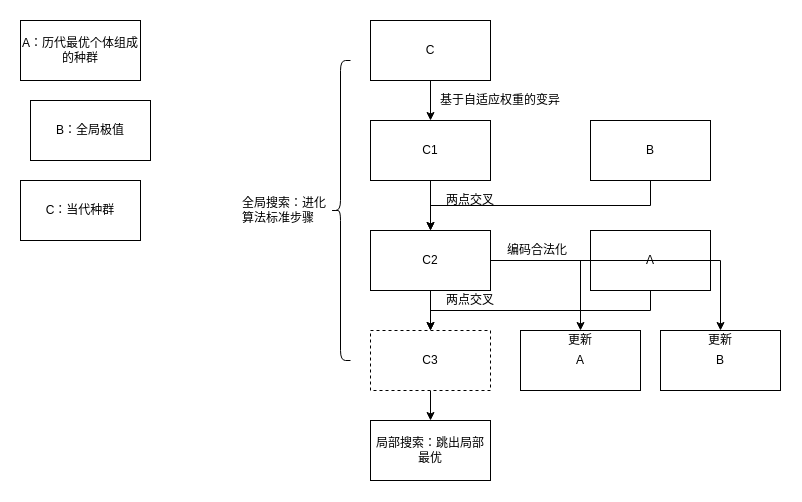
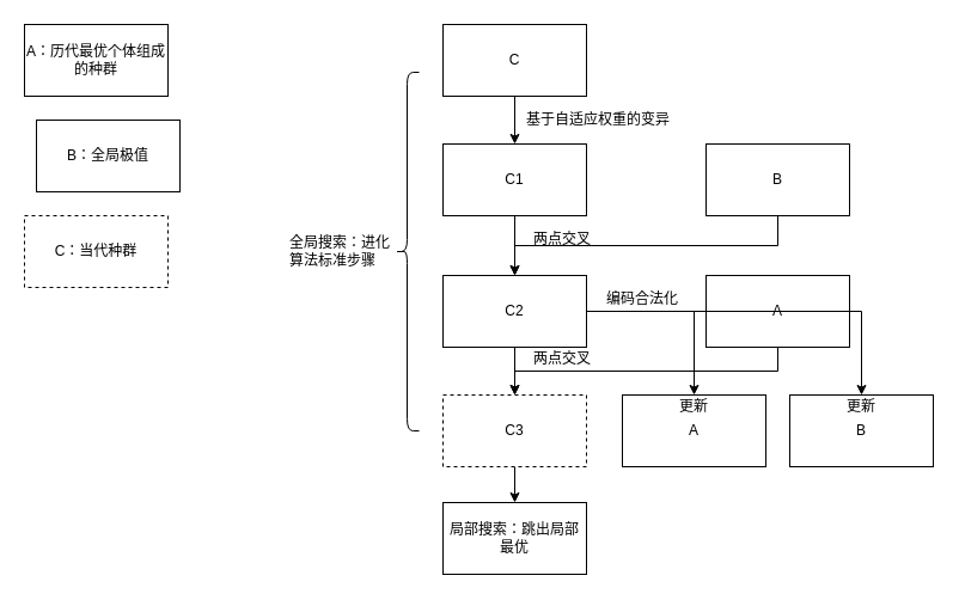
  <mxCell id="0" />
  <mxCell id="1" parent="0" />
  <mxCell id="2" value="A：历代最优个体组成的种群" style="rounded=0;whiteSpace=wrap;html=1;" vertex="1" parent="1"><mxGeometry x="20" y="20" width="120" height="60" as="geometry" /></mxCell>
  <mxCell id="3" value="B：全局极值" style="rounded=0;whiteSpace=wrap;html=1;" vertex="1" parent="1"><mxGeometry x="30" y="100" width="120" height="60" as="geometry" /></mxCell>
- <mxCell id="4" value="C：当代种群" style="rounded=0;whiteSpace=wrap;html=1;" vertex="1" parent="1"><mxGeometry x="20" y="180" width="120" height="60" as="geometry" /></mxCell>
+ <mxCell id="4" value="C：当代种群" style="rounded=0;whiteSpace=wrap;html=1;dashed=1;" vertex="1" parent="1"><mxGeometry x="20" y="180" width="120" height="60" as="geometry" /></mxCell>
  <mxCell id="5" value="" style="edgeStyle=orthogonalEdgeStyle;rounded=0;orthogonalLoop=1;jettySize=auto;html=1;" edge="1" parent="1" source="6" target="11"><mxGeometry relative="1" as="geometry" /></mxCell>
  <mxCell id="6" value="C1" style="rounded=0;whiteSpace=wrap;html=1;" vertex="1" parent="1"><mxGeometry x="370" y="120" width="120" height="60" as="geometry" /></mxCell>
  <mxCell id="7" style="edgeStyle=orthogonalEdgeStyle;rounded=0;orthogonalLoop=1;jettySize=auto;html=1;exitX=0.5;exitY=1;exitDx=0;exitDy=0;entryX=0.5;entryY=0;entryDx=0;entryDy=0;" edge="1" parent="1" source="8" target="11"><mxGeometry relative="1" as="geometry" /></mxCell>
  <mxCell id="8" value="B" style="rounded=0;whiteSpace=wrap;html=1;" vertex="1" parent="1"><mxGeometry x="590" y="120" width="120" height="60" as="geometry" /></mxCell>
  <mxCell id="9" value="" style="edgeStyle=orthogonalEdgeStyle;rounded=0;orthogonalLoop=1;jettySize=auto;html=1;" edge="1" parent="1" source="11" target="17"><mxGeometry relative="1" as="geometry" /></mxCell>
  <mxCell id="10" style="edgeStyle=orthogonalEdgeStyle;rounded=0;orthogonalLoop=1;jettySize=auto;html=1;" edge="1" parent="1" source="11" target="18"><mxGeometry relative="1" as="geometry" /></mxCell>
  <mxCell id="11" value="C2" style="rounded=0;whiteSpace=wrap;html=1;" vertex="1" parent="1"><mxGeometry x="370" y="230" width="120" height="60" as="geometry" /></mxCell>
  <mxCell id="12" style="edgeStyle=orthogonalEdgeStyle;rounded=0;orthogonalLoop=1;jettySize=auto;html=1;entryX=0.5;entryY=0;entryDx=0;entryDy=0;" edge="1" parent="1" source="13" target="17"><mxGeometry relative="1" as="geometry"><Array as="points"><mxPoint x="650" y="310" /><mxPoint x="430" y="310" /></Array></mxGeometry></mxCell>
  <mxCell id="13" value="A" style="rounded=0;whiteSpace=wrap;html=1;" vertex="1" parent="1"><mxGeometry x="590" y="230" width="120" height="60" as="geometry" /></mxCell>
  <mxCell id="14" value="" style="edgeStyle=orthogonalEdgeStyle;rounded=0;orthogonalLoop=1;jettySize=auto;html=1;" edge="1" parent="1" source="15" target="6"><mxGeometry relative="1" as="geometry" /></mxCell>
  <mxCell id="15" value="C" style="rounded=0;whiteSpace=wrap;html=1;" vertex="1" parent="1"><mxGeometry x="370" y="20" width="120" height="60" as="geometry" /></mxCell>
  <mxCell id="16" value="" style="edgeStyle=orthogonalEdgeStyle;rounded=0;orthogonalLoop=1;jettySize=auto;html=1;" edge="1" parent="1" source="17" target="20"><mxGeometry relative="1" as="geometry" /></mxCell>
  <mxCell id="17" value="C3" style="rounded=0;whiteSpace=wrap;html=1;dashed=1;" vertex="1" parent="1"><mxGeometry x="370" y="330" width="120" height="60" as="geometry" /></mxCell>
  <mxCell id="18" value="A" style="rounded=0;whiteSpace=wrap;html=1;" vertex="1" parent="1"><mxGeometry x="520" y="330" width="120" height="60" as="geometry" /></mxCell>
  <mxCell id="19" value="B" style="rounded=0;whiteSpace=wrap;html=1;" vertex="1" parent="1"><mxGeometry x="660" y="330" width="120" height="60" as="geometry" /></mxCell>
  <mxCell id="20" value="局部搜索：跳出局部最优" style="rounded=0;whiteSpace=wrap;html=1;" vertex="1" parent="1"><mxGeometry x="370" y="420" width="120" height="60" as="geometry" /></mxCell>
  <mxCell id="21" value="基于自适应权重的变异" style="text;html=1;strokeColor=none;fillColor=none;align=center;verticalAlign=middle;whiteSpace=wrap;rounded=0;" vertex="1" parent="1"><mxGeometry x="430" y="90" width="140" height="20" as="geometry" /></mxCell>
  <mxCell id="22" value="两点交叉" style="text;html=1;strokeColor=none;fillColor=none;align=center;verticalAlign=middle;whiteSpace=wrap;rounded=0;" vertex="1" parent="1"><mxGeometry x="440" y="190" width="60" height="20" as="geometry" /></mxCell>
  <mxCell id="23" value="两点交叉" style="text;html=1;strokeColor=none;fillColor=none;align=center;verticalAlign=middle;whiteSpace=wrap;rounded=0;" vertex="1" parent="1"><mxGeometry x="440" y="290" width="60" height="20" as="geometry" /></mxCell>
  <mxCell id="24" value="更新" style="text;html=1;strokeColor=none;fillColor=none;align=center;verticalAlign=middle;whiteSpace=wrap;rounded=0;" vertex="1" parent="1"><mxGeometry x="700" y="330" width="40" height="20" as="geometry" /></mxCell>
  <mxCell id="25" value="" style="edgeStyle=orthogonalEdgeStyle;rounded=0;orthogonalLoop=1;jettySize=auto;html=1;" edge="1" parent="1" source="11" target="24"><mxGeometry relative="1" as="geometry" /></mxCell>
  <mxCell id="26" value="更新" style="text;html=1;strokeColor=none;fillColor=none;align=center;verticalAlign=middle;whiteSpace=wrap;rounded=0;" vertex="1" parent="1"><mxGeometry x="560" y="330" width="40" height="20" as="geometry" /></mxCell>
  <mxCell id="27" value="" style="shape=curlyBracket;whiteSpace=wrap;html=1;rounded=1;" vertex="1" parent="1"><mxGeometry x="330" y="60" width="20" height="300" as="geometry" /></mxCell>
  <mxCell id="28" value="全局搜索：进化算法标准步骤" style="text;html=1;strokeColor=none;fillColor=none;align=left;verticalAlign=middle;whiteSpace=wrap;rounded=0;" vertex="1" parent="1"><mxGeometry x="240" y="150" width="90" height="120" as="geometry" /></mxCell>
  <mxCell id="29" value="编码合法化" style="text;html=1;strokeColor=none;fillColor=none;align=center;verticalAlign=middle;whiteSpace=wrap;rounded=0;" vertex="1" parent="1"><mxGeometry x="497" y="240" width="80" height="20" as="geometry" /></mxCell>
